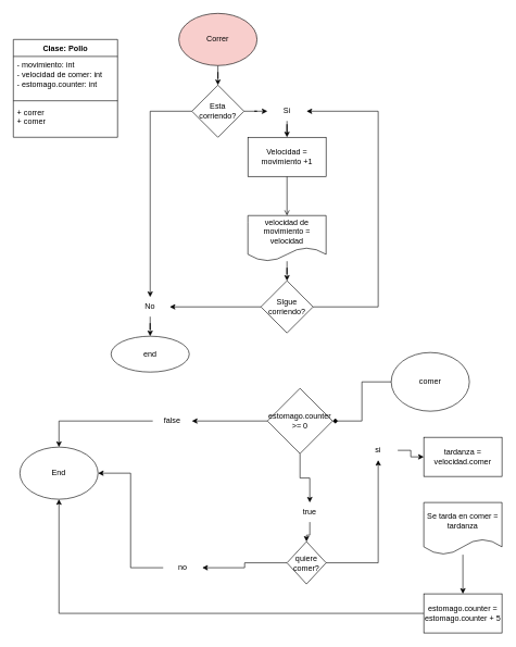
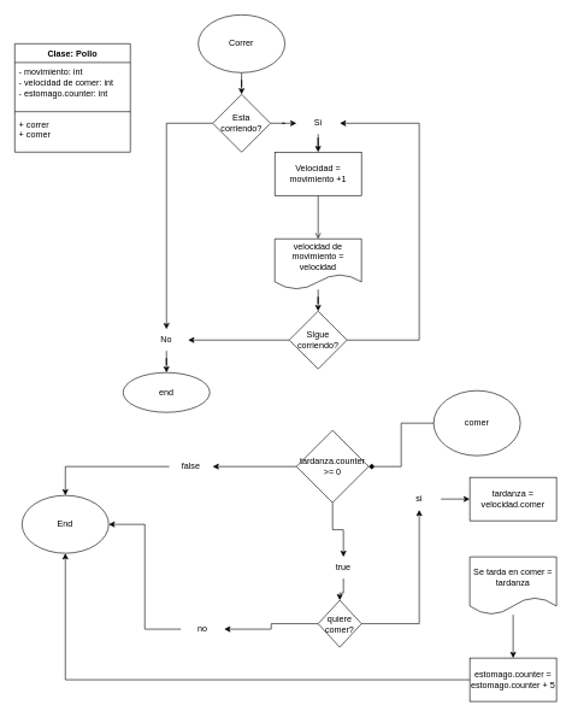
  <mxCell id="0" />
  <mxCell id="1" parent="0" />
  <mxCell id="2" value="Clase: Pollo" style="swimlane;fontStyle=1;align=center;verticalAlign=top;childLayout=stackLayout;horizontal=1;startSize=26;horizontalStack=0;resizeParent=1;resizeParentMax=0;resizeLast=0;collapsible=1;marginBottom=0;whiteSpace=wrap;html=1;" vertex="1" parent="1"><mxGeometry x="20" y="60" width="160" height="150" as="geometry" /></mxCell>
  <mxCell id="3" value="&lt;div&gt;- movimiento: int&lt;/div&gt;&lt;div&gt;- velocidad de comer: int&lt;/div&gt;&lt;div&gt;- estomago.counter: int&lt;/div&gt;&lt;div&gt;&lt;br&gt;&lt;/div&gt;&lt;div&gt;&lt;br&gt;&lt;/div&gt;" style="text;strokeColor=none;fillColor=none;align=left;verticalAlign=top;spacingLeft=4;spacingRight=4;overflow=hidden;rotatable=0;points=[[0,0.5],[1,0.5]];portConstraint=eastwest;whiteSpace=wrap;html=1;" vertex="1" parent="2"><mxGeometry y="26" width="160" height="64" as="geometry" /></mxCell>
  <mxCell id="4" value="" style="line;strokeWidth=1;fillColor=none;align=left;verticalAlign=middle;spacingTop=-1;spacingLeft=3;spacingRight=3;rotatable=0;labelPosition=right;points=[];portConstraint=eastwest;strokeColor=inherit;" vertex="1" parent="2"><mxGeometry y="90" width="160" height="8" as="geometry" /></mxCell>
  <mxCell id="5" value="+ correr&lt;div&gt;+ comer&lt;/div&gt;" style="text;strokeColor=none;fillColor=none;align=left;verticalAlign=top;spacingLeft=4;spacingRight=4;overflow=hidden;rotatable=0;points=[[0,0.5],[1,0.5]];portConstraint=eastwest;whiteSpace=wrap;html=1;" vertex="1" parent="2"><mxGeometry y="98" width="160" height="52" as="geometry" /></mxCell>
  <mxCell id="6" style="edgeStyle=orthogonalEdgeStyle;rounded=0;orthogonalLoop=1;jettySize=auto;html=1;" edge="1" parent="1" source="7" target="10"><mxGeometry relative="1" as="geometry"><mxPoint x="334" y="170" as="targetPoint" /></mxGeometry></mxCell>
- <mxCell id="7" value="Correr" style="ellipse;whiteSpace=wrap;html=1;fillColor=#f8cecc;" vertex="1" parent="1"><mxGeometry x="274" y="20" width="120" height="80" as="geometry" /></mxCell>
+ <mxCell id="7" value="Correr" style="ellipse;whiteSpace=wrap;html=1;" vertex="1" parent="1"><mxGeometry x="274" y="20" width="120" height="80" as="geometry" /></mxCell>
  <mxCell id="8" style="edgeStyle=orthogonalEdgeStyle;rounded=0;orthogonalLoop=1;jettySize=auto;html=1;" edge="1" parent="1" source="10" target="12"><mxGeometry relative="1" as="geometry"><mxPoint x="440" y="170" as="targetPoint" /></mxGeometry></mxCell>
  <mxCell id="9" style="edgeStyle=orthogonalEdgeStyle;rounded=0;orthogonalLoop=1;jettySize=auto;html=1;" edge="1" parent="1" source="10" target="14"><mxGeometry relative="1" as="geometry"><mxPoint x="230" y="170" as="targetPoint" /></mxGeometry></mxCell>
  <mxCell id="10" value="Esta corriendo?" style="rhombus;whiteSpace=wrap;html=1;" vertex="1" parent="1"><mxGeometry x="294" y="130" width="80" height="80" as="geometry" /></mxCell>
  <mxCell id="11" style="edgeStyle=orthogonalEdgeStyle;rounded=0;orthogonalLoop=1;jettySize=auto;html=1;" edge="1" parent="1" source="12" target="16"><mxGeometry relative="1" as="geometry"><mxPoint x="440" y="240" as="targetPoint" /></mxGeometry></mxCell>
  <mxCell id="12" value="Si" style="text;html=1;align=center;verticalAlign=middle;whiteSpace=wrap;rounded=0;" vertex="1" parent="1"><mxGeometry x="410" y="155" width="60" height="30" as="geometry" /></mxCell>
  <mxCell id="13" style="edgeStyle=orthogonalEdgeStyle;rounded=0;orthogonalLoop=1;jettySize=auto;html=1;" edge="1" parent="1" source="14" target="22"><mxGeometry relative="1" as="geometry"><mxPoint x="230" y="510" as="targetPoint" /></mxGeometry></mxCell>
  <mxCell id="14" value="No" style="text;html=1;align=center;verticalAlign=middle;whiteSpace=wrap;rounded=0;" vertex="1" parent="1"><mxGeometry x="200" y="455" width="60" height="30" as="geometry" /></mxCell>
  <mxCell id="15" style="edgeStyle=orthogonalEdgeStyle;rounded=0;orthogonalLoop=1;jettySize=auto;html=1;endArrow=open;" edge="1" parent="1" source="16" target="18"><mxGeometry relative="1" as="geometry"><mxPoint x="440" y="310" as="targetPoint" /></mxGeometry></mxCell>
  <mxCell id="16" value="Velocidad = movimiento +1" style="rounded=0;whiteSpace=wrap;html=1;" vertex="1" parent="1"><mxGeometry x="380" y="210" width="120" height="60" as="geometry" /></mxCell>
  <mxCell id="17" style="edgeStyle=orthogonalEdgeStyle;rounded=0;orthogonalLoop=1;jettySize=auto;html=1;" edge="1" parent="1" source="18" target="21"><mxGeometry relative="1" as="geometry"><mxPoint x="440" y="470" as="targetPoint" /></mxGeometry></mxCell>
  <mxCell id="18" value="velocidad de movimiento = velocidad" style="shape=document;whiteSpace=wrap;html=1;boundedLbl=1;" vertex="1" parent="1"><mxGeometry x="380" y="330" width="120" height="70" as="geometry" /></mxCell>
  <mxCell id="19" style="edgeStyle=orthogonalEdgeStyle;rounded=0;orthogonalLoop=1;jettySize=auto;html=1;entryX=1;entryY=0.5;entryDx=0;entryDy=0;" edge="1" parent="1" source="21" target="12"><mxGeometry relative="1" as="geometry"><Array as="points"><mxPoint x="580" y="470" /><mxPoint x="580" y="170" /></Array></mxGeometry></mxCell>
  <mxCell id="20" style="edgeStyle=orthogonalEdgeStyle;rounded=0;orthogonalLoop=1;jettySize=auto;html=1;entryX=1;entryY=0.5;entryDx=0;entryDy=0;" edge="1" parent="1" source="21" target="14"><mxGeometry relative="1" as="geometry" /></mxCell>
  <mxCell id="21" value="SIgue corriendo?" style="rhombus;whiteSpace=wrap;html=1;" vertex="1" parent="1"><mxGeometry x="400" y="430" width="80" height="80" as="geometry" /></mxCell>
  <mxCell id="22" value="end" style="ellipse;whiteSpace=wrap;html=1;" vertex="1" parent="1"><mxGeometry x="170" y="515" width="120" height="55" as="geometry" /></mxCell>
  <mxCell id="23" style="edgeStyle=orthogonalEdgeStyle;rounded=0;orthogonalLoop=1;jettySize=auto;html=1;endArrow=diamond;" edge="1" parent="1" source="24" target="27"><mxGeometry relative="1" as="geometry"><mxPoint x="540" y="585" as="targetPoint" /></mxGeometry></mxCell>
  <mxCell id="24" value="comer" style="ellipse;whiteSpace=wrap;html=1;" vertex="1" parent="1"><mxGeometry x="600" y="540" width="120" height="90" as="geometry" /></mxCell>
  <mxCell id="25" style="edgeStyle=orthogonalEdgeStyle;rounded=0;orthogonalLoop=1;jettySize=auto;html=1;" edge="1" parent="1" source="27" target="29"><mxGeometry relative="1" as="geometry"><mxPoint x="370" y="585" as="targetPoint" /></mxGeometry></mxCell>
  <mxCell id="26" style="edgeStyle=orthogonalEdgeStyle;rounded=0;orthogonalLoop=1;jettySize=auto;html=1;" edge="1" parent="1" source="27" target="32"><mxGeometry relative="1" as="geometry"><mxPoint x="500" y="700" as="targetPoint" /></mxGeometry></mxCell>
- <mxCell id="27" value="estomago.counter &amp;gt;= 0" style="rhombus;whiteSpace=wrap;html=1;" vertex="1" parent="1"><mxGeometry x="410" y="595" width="100" height="100" as="geometry" /></mxCell>
+ <mxCell id="27" value="tardanza.counter &amp;gt;= 0" style="rhombus;whiteSpace=wrap;html=1;" vertex="1" parent="1"><mxGeometry x="410" y="595" width="100" height="100" as="geometry" /></mxCell>
  <mxCell id="28" style="edgeStyle=orthogonalEdgeStyle;rounded=0;orthogonalLoop=1;jettySize=auto;html=1;" edge="1" parent="1" source="29" target="30"><mxGeometry relative="1" as="geometry"><mxPoint x="280" y="640" as="targetPoint" /></mxGeometry></mxCell>
  <mxCell id="29" value="false" style="text;html=1;align=center;verticalAlign=middle;whiteSpace=wrap;rounded=0;" vertex="1" parent="1"><mxGeometry x="234" y="630" width="60" height="30" as="geometry" /></mxCell>
  <mxCell id="30" value="End" style="ellipse;whiteSpace=wrap;html=1;" vertex="1" parent="1"><mxGeometry x="30" y="685" width="120" height="80" as="geometry" /></mxCell>
  <mxCell id="31" style="edgeStyle=orthogonalEdgeStyle;rounded=0;orthogonalLoop=1;jettySize=auto;html=1;" edge="1" parent="1" source="32" target="35"><mxGeometry relative="1" as="geometry"><mxPoint x="500" y="790" as="targetPoint" /></mxGeometry></mxCell>
  <mxCell id="32" value="true" style="text;html=1;align=center;verticalAlign=middle;whiteSpace=wrap;rounded=0;" vertex="1" parent="1"><mxGeometry x="445" y="770" width="60" height="30" as="geometry" /></mxCell>
  <mxCell id="33" style="edgeStyle=orthogonalEdgeStyle;rounded=0;orthogonalLoop=1;jettySize=auto;html=1;" edge="1" parent="1" source="35" target="37"><mxGeometry relative="1" as="geometry"><mxPoint x="390" y="790" as="targetPoint" /></mxGeometry></mxCell>
  <mxCell id="34" style="edgeStyle=orthogonalEdgeStyle;rounded=0;orthogonalLoop=1;jettySize=auto;html=1;" edge="1" parent="1" source="35" target="39"><mxGeometry relative="1" as="geometry"><mxPoint x="580" y="690" as="targetPoint" /></mxGeometry></mxCell>
  <mxCell id="35" value="quiere comer?" style="rhombus;whiteSpace=wrap;html=1;" vertex="1" parent="1"><mxGeometry x="440" y="830" width="60" height="65" as="geometry" /></mxCell>
  <mxCell id="36" style="edgeStyle=orthogonalEdgeStyle;rounded=0;orthogonalLoop=1;jettySize=auto;html=1;entryX=1;entryY=0.5;entryDx=0;entryDy=0;" edge="1" parent="1" source="37" target="30"><mxGeometry relative="1" as="geometry" /></mxCell>
  <mxCell id="37" value="no" style="text;html=1;align=center;verticalAlign=middle;whiteSpace=wrap;rounded=0;" vertex="1" parent="1"><mxGeometry x="250" y="855" width="60" height="30" as="geometry" /></mxCell>
  <mxCell id="38" style="edgeStyle=orthogonalEdgeStyle;rounded=0;orthogonalLoop=1;jettySize=auto;html=1;" edge="1" parent="1" source="39" target="40"><mxGeometry relative="1" as="geometry"><mxPoint x="670" y="690" as="targetPoint" /></mxGeometry></mxCell>
  <mxCell id="39" value="si" style="text;html=1;align=center;verticalAlign=middle;whiteSpace=wrap;rounded=0;" vertex="1" parent="1"><mxGeometry x="550" y="675" width="60" height="30" as="geometry" /></mxCell>
- <mxCell id="40" value="tardanza = velocidad.comer" style="rounded=0;whiteSpace=wrap;html=1;" vertex="1" parent="1"><mxGeometry x="650" y="670" width="120" height="60" as="geometry" /></mxCell>
+ <mxCell id="40" value="tardanza = velocidad.comer" style="rounded=0;whiteSpace=wrap;html=1;" vertex="1" parent="1"><mxGeometry x="650" y="660" width="120" height="60" as="geometry" /></mxCell>
  <mxCell id="41" style="edgeStyle=orthogonalEdgeStyle;rounded=0;orthogonalLoop=1;jettySize=auto;html=1;" edge="1" parent="1" source="42" target="44"><mxGeometry relative="1" as="geometry"><mxPoint x="710" y="910" as="targetPoint" /></mxGeometry></mxCell>
  <mxCell id="42" value="Se tarda en comer = tardanza" style="shape=document;whiteSpace=wrap;html=1;boundedLbl=1;" vertex="1" parent="1"><mxGeometry x="650" y="770" width="120" height="80" as="geometry" /></mxCell>
  <mxCell id="43" style="edgeStyle=orthogonalEdgeStyle;rounded=0;orthogonalLoop=1;jettySize=auto;html=1;entryX=0.5;entryY=1;entryDx=0;entryDy=0;" edge="1" parent="1" source="44" target="30"><mxGeometry relative="1" as="geometry" /></mxCell>
  <mxCell id="44" value="estomago.counter = estomago.counter + 5" style="rounded=0;whiteSpace=wrap;html=1;" vertex="1" parent="1"><mxGeometry x="650" y="910" width="120" height="60" as="geometry" /></mxCell>
